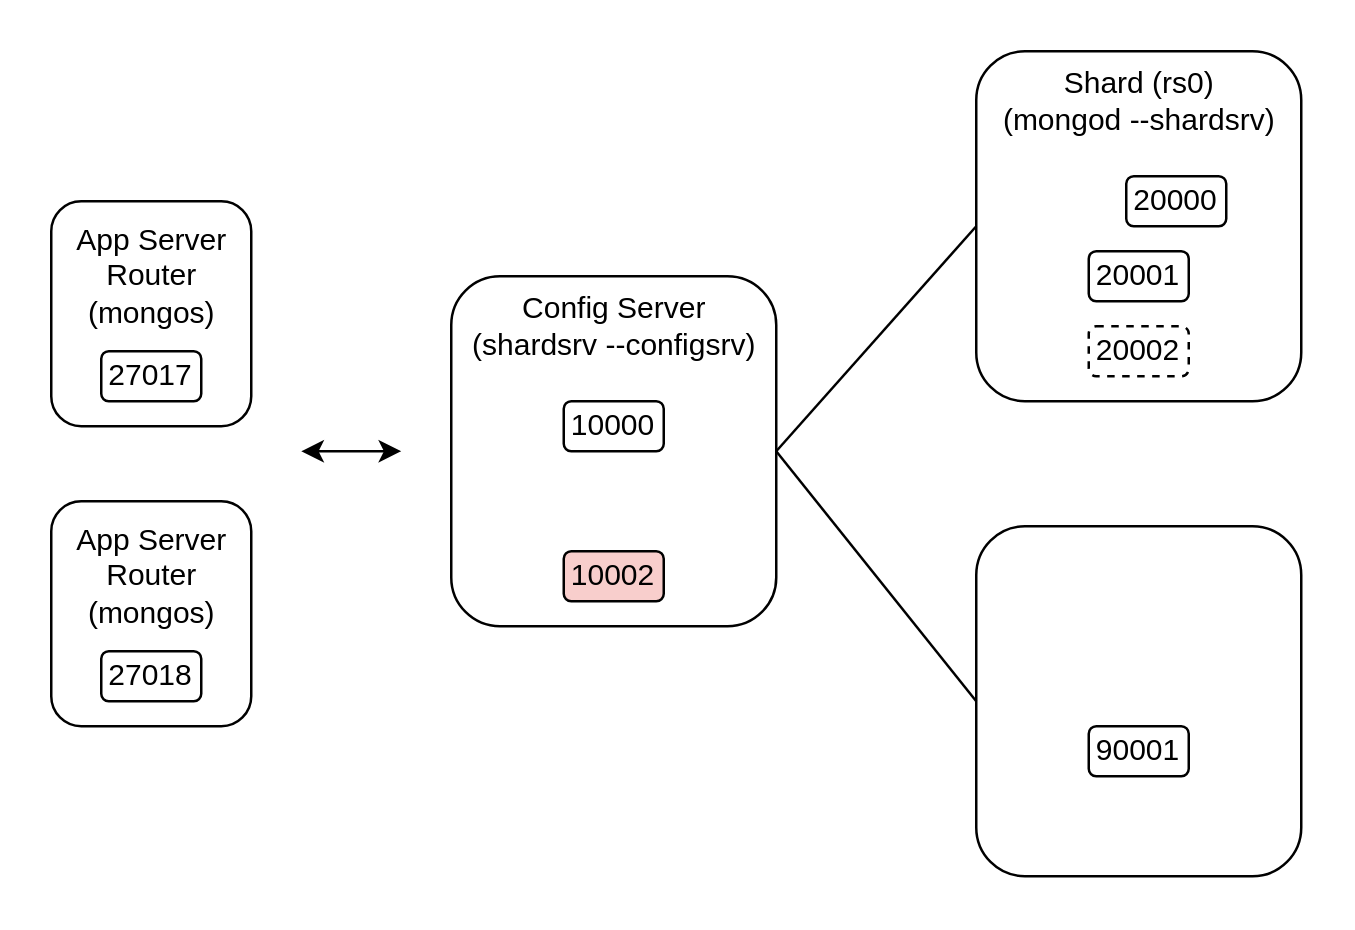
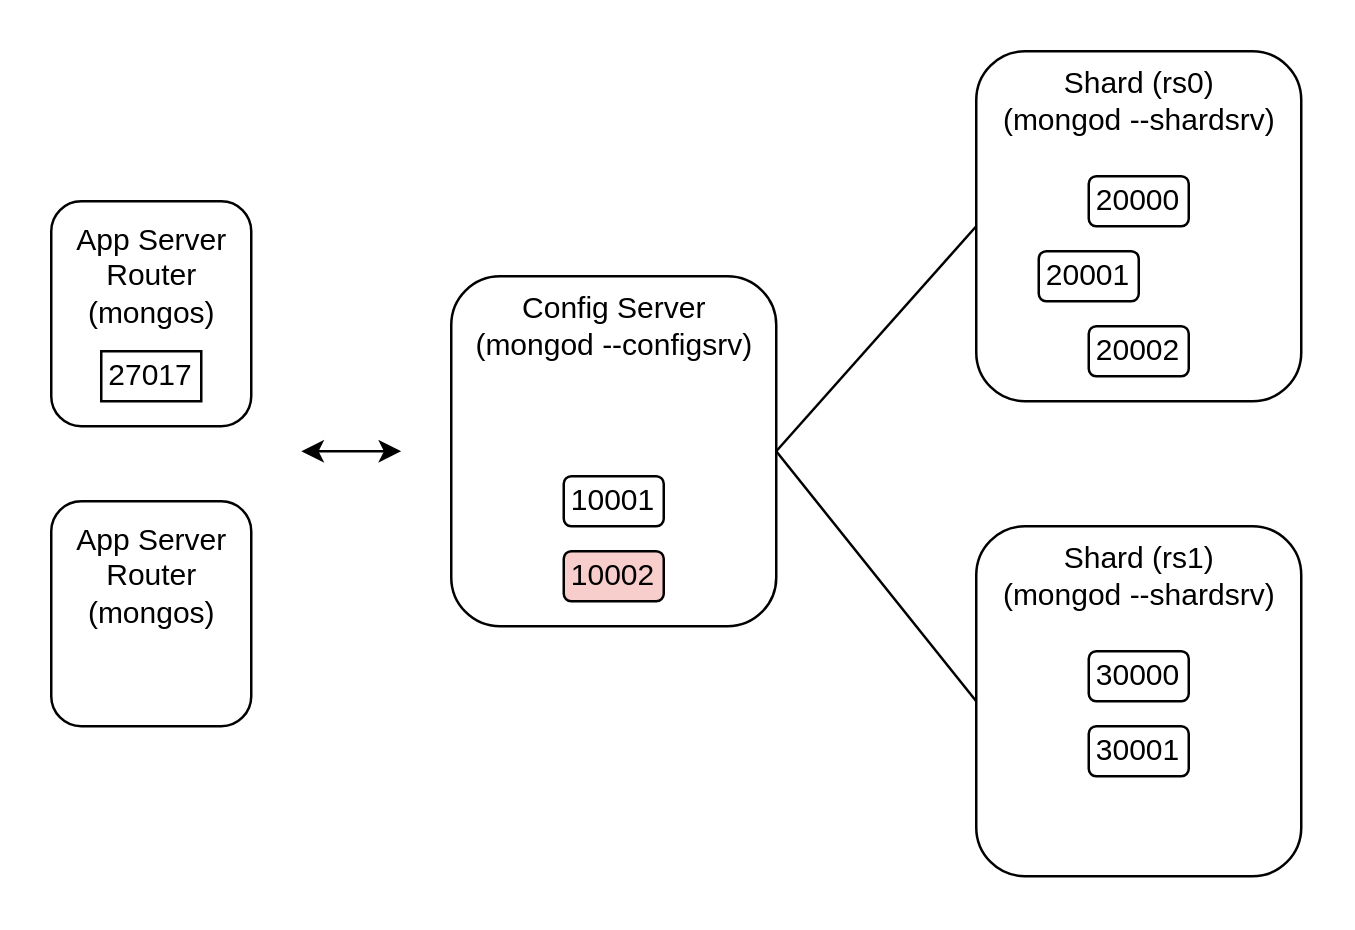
  <mxCell id="0" />
  <mxCell id="1" parent="0" />
  <mxCell id="2" value="" style="rounded=1;whiteSpace=wrap;html=1;" vertex="1" parent="1"><mxGeometry x="20" y="80" width="80" height="90" as="geometry" /></mxCell>
  <mxCell id="3" value="App Server&lt;br&gt;Router&lt;br&gt;(mongos)" style="text;html=1;align=center;verticalAlign=middle;resizable=0;points=[];autosize=1;strokeColor=none;fillColor=none;" vertex="1" parent="1"><mxGeometry x="20" y="80" width="80" height="60" as="geometry" /></mxCell>
- <mxCell id="4" value="27017" style="rounded=1;whiteSpace=wrap;html=1;" vertex="1" parent="1"><mxGeometry x="40" y="140" width="40" height="20" as="geometry" /></mxCell>
+ <mxCell id="4" value="27017" style="whiteSpace=wrap;html=1;rounded=0;" vertex="1" parent="1"><mxGeometry x="40" y="140" width="40" height="20" as="geometry" /></mxCell>
  <mxCell id="5" value="" style="rounded=1;whiteSpace=wrap;html=1;" vertex="1" parent="1"><mxGeometry x="20" y="200" width="80" height="90" as="geometry" /></mxCell>
  <mxCell id="6" value="App Server&lt;br&gt;Router&lt;br&gt;(mongos)" style="text;html=1;align=center;verticalAlign=middle;resizable=0;points=[];autosize=1;strokeColor=none;fillColor=none;" vertex="1" parent="1"><mxGeometry x="20" y="200" width="80" height="60" as="geometry" /></mxCell>
- <mxCell id="7" value="27018" style="rounded=1;whiteSpace=wrap;html=1;" vertex="1" parent="1"><mxGeometry x="40" y="260" width="40" height="20" as="geometry" /></mxCell>
  <mxCell id="8" value="" style="rounded=1;whiteSpace=wrap;html=1;" vertex="1" parent="1"><mxGeometry x="180" y="110" width="130" height="140" as="geometry" /></mxCell>
- <mxCell id="9" value="Config Server&lt;br&gt;(shardsrv --configsrv)" style="text;html=1;align=center;verticalAlign=middle;resizable=0;points=[];autosize=1;strokeColor=none;fillColor=none;" vertex="1" parent="1"><mxGeometry x="180" y="110" width="130" height="40" as="geometry" /></mxCell>
- <mxCell id="10" value="10000" style="rounded=1;whiteSpace=wrap;html=1;" vertex="1" parent="1"><mxGeometry x="225" y="160" width="40" height="20" as="geometry" /></mxCell>
+ <mxCell id="9" value="Config Server&lt;br&gt;(mongod --configsrv)" style="text;html=1;align=center;verticalAlign=middle;resizable=0;points=[];autosize=1;strokeColor=none;fillColor=none;" vertex="1" parent="1"><mxGeometry x="180" y="110" width="130" height="40" as="geometry" /></mxCell>
+ <mxCell id="11" value="10001" style="rounded=1;whiteSpace=wrap;html=1;" vertex="1" parent="1"><mxGeometry x="225" y="190" width="40" height="20" as="geometry" /></mxCell>
  <mxCell id="12" value="10002&lt;br&gt;" style="rounded=1;whiteSpace=wrap;html=1;fillColor=#f8cecc;" vertex="1" parent="1"><mxGeometry x="225" y="220" width="40" height="20" as="geometry" /></mxCell>
  <mxCell id="13" value="" style="endArrow=classic;startArrow=classic;html=1;rounded=0;" edge="1" parent="1"><mxGeometry width="50" height="50" relative="1" as="geometry"><mxPoint x="120" y="180" as="sourcePoint" /><mxPoint x="160" y="180" as="targetPoint" /></mxGeometry></mxCell>
  <mxCell id="14" value="" style="rounded=1;whiteSpace=wrap;html=1;" vertex="1" parent="1"><mxGeometry x="390" y="20" width="130" height="140" as="geometry" /></mxCell>
  <mxCell id="15" value="Shard (rs0)&lt;br&gt;(mongod --shardsrv)" style="text;html=1;align=center;verticalAlign=middle;resizable=0;points=[];autosize=1;strokeColor=none;fillColor=none;" vertex="1" parent="1"><mxGeometry x="390" y="20" width="130" height="40" as="geometry" /></mxCell>
- <mxCell id="16" value="20000" style="rounded=1;whiteSpace=wrap;html=1;" vertex="1" parent="1"><mxGeometry x="450" y="70" width="40" height="20" as="geometry" /></mxCell>
- <mxCell id="17" value="20001" style="rounded=1;whiteSpace=wrap;html=1;" vertex="1" parent="1"><mxGeometry x="435" y="100" width="40" height="20" as="geometry" /></mxCell>
- <mxCell id="18" value="20002" style="rounded=1;whiteSpace=wrap;html=1;dashed=1;" vertex="1" parent="1"><mxGeometry x="435" y="130" width="40" height="20" as="geometry" /></mxCell>
+ <mxCell id="16" value="20000" style="rounded=1;whiteSpace=wrap;html=1;" vertex="1" parent="1"><mxGeometry x="435" y="70" width="40" height="20" as="geometry" /></mxCell>
+ <mxCell id="17" value="20001" style="rounded=1;whiteSpace=wrap;html=1;" vertex="1" parent="1"><mxGeometry x="415" y="100" width="40" height="20" as="geometry" /></mxCell>
+ <mxCell id="18" value="20002" style="rounded=1;whiteSpace=wrap;html=1;" vertex="1" parent="1"><mxGeometry x="435" y="130" width="40" height="20" as="geometry" /></mxCell>
  <mxCell id="19" value="" style="rounded=1;whiteSpace=wrap;html=1;" vertex="1" parent="1"><mxGeometry x="390" y="210" width="130" height="140" as="geometry" /></mxCell>
- <mxCell id="22" value="90001" style="rounded=1;whiteSpace=wrap;html=1;" vertex="1" parent="1"><mxGeometry x="435" y="290" width="40" height="20" as="geometry" /></mxCell>
+ <mxCell id="20" value="Shard (rs1)&lt;br&gt;(mongod --shardsrv)" style="text;html=1;align=center;verticalAlign=middle;resizable=0;points=[];autosize=1;strokeColor=none;fillColor=none;" vertex="1" parent="1"><mxGeometry x="390" y="210" width="130" height="40" as="geometry" /></mxCell>
+ <mxCell id="21" value="30000" style="rounded=1;whiteSpace=wrap;html=1;" vertex="1" parent="1"><mxGeometry x="435" y="260" width="40" height="20" as="geometry" /></mxCell>
+ <mxCell id="22" value="30001" style="rounded=1;whiteSpace=wrap;html=1;" vertex="1" parent="1"><mxGeometry x="435" y="290" width="40" height="20" as="geometry" /></mxCell>
  <mxCell id="23" value="" style="endArrow=none;html=1;rounded=0;exitX=1;exitY=0.5;exitDx=0;exitDy=0;entryX=0;entryY=0.5;entryDx=0;entryDy=0;" edge="1" parent="1" source="8" target="14"><mxGeometry width="50" height="50" relative="1" as="geometry"><mxPoint x="270" y="360" as="sourcePoint" /><mxPoint x="320" y="310" as="targetPoint" /></mxGeometry></mxCell>
  <mxCell id="24" value="" style="endArrow=none;html=1;rounded=0;exitX=1;exitY=0.5;exitDx=0;exitDy=0;entryX=0;entryY=0.5;entryDx=0;entryDy=0;" edge="1" parent="1" source="8" target="19"><mxGeometry width="50" height="50" relative="1" as="geometry"><mxPoint x="320" y="190" as="sourcePoint" /><mxPoint x="400" y="100" as="targetPoint" /></mxGeometry></mxCell>
